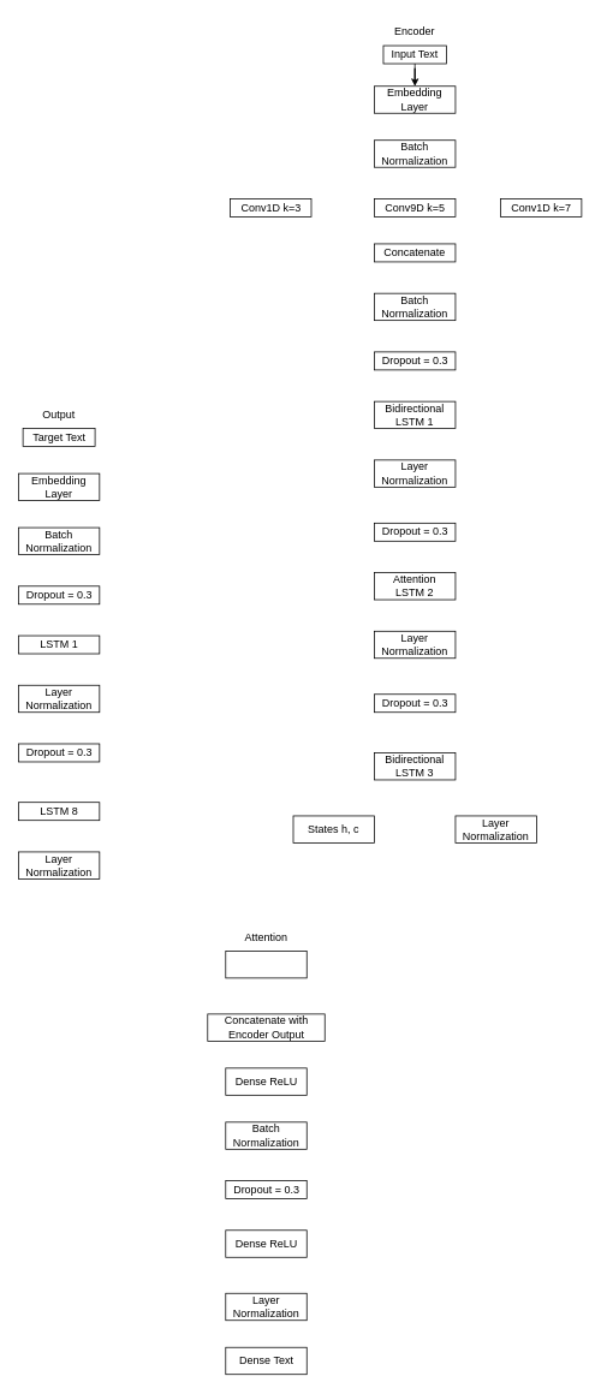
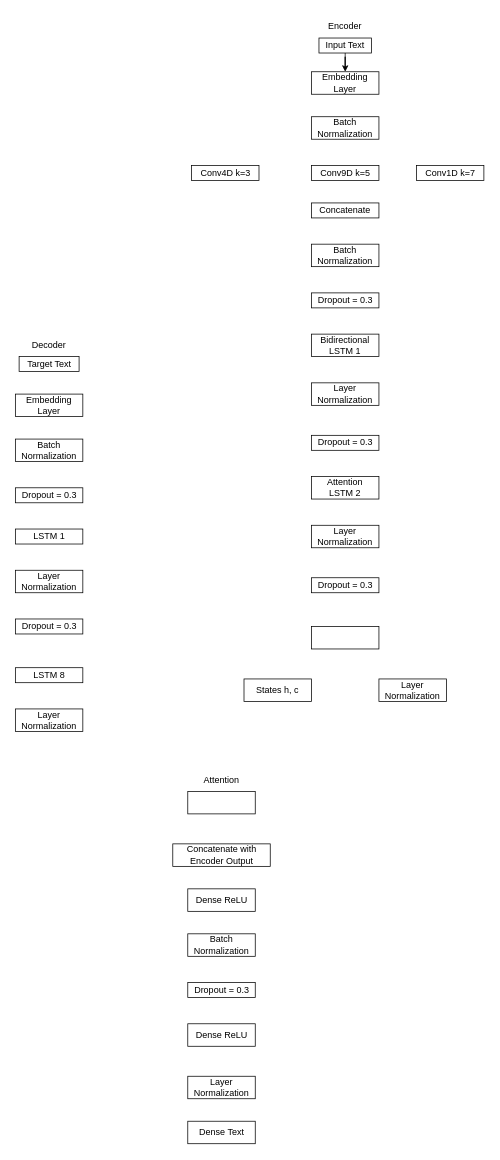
  <mxCell id="0" />
  <mxCell id="1" parent="0" />
  <mxCell id="2" style="edgeStyle=orthogonalEdgeStyle;rounded=0;orthogonalLoop=1;jettySize=auto;html=1;entryX=0.5;entryY=0;entryDx=0;entryDy=0;" edge="1" parent="1" source="3" target="7"><mxGeometry relative="1" as="geometry" /></mxCell>
  <mxCell id="3" value="" style="rounded=0;whiteSpace=wrap;html=1;" parent="1" vertex="1"><mxGeometry x="425" y="50" width="70" height="20" as="geometry" /></mxCell>
  <mxCell id="4" value="Input Text" style="text;html=1;align=center;verticalAlign=middle;whiteSpace=wrap;rounded=0;" vertex="1" parent="1"><mxGeometry x="430" y="45" width="60" height="30" as="geometry" /></mxCell>
  <mxCell id="5" value="Encoder" style="text;html=1;align=center;verticalAlign=middle;whiteSpace=wrap;rounded=0;" vertex="1" parent="1"><mxGeometry x="430" y="20" width="60" height="30" as="geometry" /></mxCell>
  <mxCell id="6" value="" style="rounded=0;whiteSpace=wrap;html=1;" vertex="1" parent="1"><mxGeometry x="415" y="95" width="90" height="30" as="geometry" /></mxCell>
  <mxCell id="7" value="Embedding Layer" style="text;html=1;align=center;verticalAlign=middle;whiteSpace=wrap;rounded=0;" vertex="1" parent="1"><mxGeometry x="430" y="95" width="60" height="30" as="geometry" /></mxCell>
  <mxCell id="8" value="" style="rounded=0;whiteSpace=wrap;html=1;" vertex="1" parent="1"><mxGeometry x="415" y="155" width="90" height="30" as="geometry" /></mxCell>
  <mxCell id="9" value="Batch Normalization" style="text;html=1;align=center;verticalAlign=middle;whiteSpace=wrap;rounded=0;" vertex="1" parent="1"><mxGeometry x="430" y="155" width="60" height="30" as="geometry" /></mxCell>
  <mxCell id="10" value="" style="rounded=0;whiteSpace=wrap;html=1;" vertex="1" parent="1"><mxGeometry x="415" y="220" width="90" height="20" as="geometry" /></mxCell>
  <mxCell id="11" value="Conv9D k=5" style="text;html=1;align=center;verticalAlign=middle;whiteSpace=wrap;rounded=0;" vertex="1" parent="1"><mxGeometry x="422.5" y="215" width="75" height="30" as="geometry" /></mxCell>
  <mxCell id="12" value="" style="rounded=0;whiteSpace=wrap;html=1;" vertex="1" parent="1"><mxGeometry x="555" y="220" width="90" height="20" as="geometry" /></mxCell>
  <mxCell id="13" value="Conv1D k=7" style="text;html=1;align=center;verticalAlign=middle;whiteSpace=wrap;rounded=0;" vertex="1" parent="1"><mxGeometry x="562.5" y="215" width="75" height="30" as="geometry" /></mxCell>
  <mxCell id="14" value="" style="rounded=0;whiteSpace=wrap;html=1;" vertex="1" parent="1"><mxGeometry x="255" y="220" width="90" height="20" as="geometry" /></mxCell>
- <mxCell id="15" value="Conv1D k=3" style="text;html=1;align=center;verticalAlign=middle;whiteSpace=wrap;rounded=0;" vertex="1" parent="1"><mxGeometry x="262.5" y="215" width="75" height="30" as="geometry" /></mxCell>
+ <mxCell id="15" value="Conv4D k=3" style="text;html=1;align=center;verticalAlign=middle;whiteSpace=wrap;rounded=0;" vertex="1" parent="1"><mxGeometry x="262.5" y="215" width="75" height="30" as="geometry" /></mxCell>
  <mxCell id="16" value="" style="rounded=0;whiteSpace=wrap;html=1;" vertex="1" parent="1"><mxGeometry x="415" y="270" width="90" height="20" as="geometry" /></mxCell>
  <mxCell id="17" value="Concatenate" style="text;html=1;align=center;verticalAlign=middle;whiteSpace=wrap;rounded=0;" vertex="1" parent="1"><mxGeometry x="430" y="265" width="60" height="30" as="geometry" /></mxCell>
  <mxCell id="18" value="" style="rounded=0;whiteSpace=wrap;html=1;" vertex="1" parent="1"><mxGeometry x="415" y="325" width="90" height="30" as="geometry" /></mxCell>
  <mxCell id="19" value="Batch Normalization" style="text;html=1;align=center;verticalAlign=middle;whiteSpace=wrap;rounded=0;" vertex="1" parent="1"><mxGeometry x="430" y="325" width="60" height="30" as="geometry" /></mxCell>
  <mxCell id="20" value="" style="rounded=0;whiteSpace=wrap;html=1;" vertex="1" parent="1"><mxGeometry x="415" y="390" width="90" height="20" as="geometry" /></mxCell>
  <mxCell id="21" value="Dropout = 0.3" style="text;html=1;align=center;verticalAlign=middle;whiteSpace=wrap;rounded=0;" vertex="1" parent="1"><mxGeometry x="417.5" y="385" width="85" height="30" as="geometry" /></mxCell>
  <mxCell id="22" value="" style="rounded=0;whiteSpace=wrap;html=1;" vertex="1" parent="1"><mxGeometry x="415" y="445" width="90" height="30" as="geometry" /></mxCell>
  <mxCell id="23" value="Bidirectional LSTM 1" style="text;html=1;align=center;verticalAlign=middle;whiteSpace=wrap;rounded=0;" vertex="1" parent="1"><mxGeometry x="430" y="445" width="60" height="30" as="geometry" /></mxCell>
  <mxCell id="24" value="" style="rounded=0;whiteSpace=wrap;html=1;" vertex="1" parent="1"><mxGeometry x="415" y="510" width="90" height="30" as="geometry" /></mxCell>
  <mxCell id="25" value="Layer Normalization" style="text;html=1;align=center;verticalAlign=middle;whiteSpace=wrap;rounded=0;" vertex="1" parent="1"><mxGeometry x="430" y="510" width="60" height="30" as="geometry" /></mxCell>
  <mxCell id="26" value="" style="rounded=0;whiteSpace=wrap;html=1;" vertex="1" parent="1"><mxGeometry x="415" y="580" width="90" height="20" as="geometry" /></mxCell>
  <mxCell id="27" value="Dropout = 0.3" style="text;html=1;align=center;verticalAlign=middle;whiteSpace=wrap;rounded=0;" vertex="1" parent="1"><mxGeometry x="417.5" y="575" width="85" height="30" as="geometry" /></mxCell>
  <mxCell id="28" value="" style="rounded=0;whiteSpace=wrap;html=1;" vertex="1" parent="1"><mxGeometry x="415" y="635" width="90" height="30" as="geometry" /></mxCell>
  <mxCell id="29" value="Attention LSTM 2" style="text;html=1;align=center;verticalAlign=middle;whiteSpace=wrap;rounded=0;" vertex="1" parent="1"><mxGeometry x="430" y="635" width="60" height="30" as="geometry" /></mxCell>
  <mxCell id="30" value="" style="rounded=0;whiteSpace=wrap;html=1;" vertex="1" parent="1"><mxGeometry x="415" y="700" width="90" height="30" as="geometry" /></mxCell>
  <mxCell id="31" value="Layer Normalization" style="text;html=1;align=center;verticalAlign=middle;whiteSpace=wrap;rounded=0;" vertex="1" parent="1"><mxGeometry x="430" y="700" width="60" height="30" as="geometry" /></mxCell>
  <mxCell id="32" value="" style="rounded=0;whiteSpace=wrap;html=1;" vertex="1" parent="1"><mxGeometry x="415" y="770" width="90" height="20" as="geometry" /></mxCell>
  <mxCell id="33" value="Dropout = 0.3" style="text;html=1;align=center;verticalAlign=middle;whiteSpace=wrap;rounded=0;" vertex="1" parent="1"><mxGeometry x="417.5" y="765" width="85" height="30" as="geometry" /></mxCell>
  <mxCell id="34" value="" style="rounded=0;whiteSpace=wrap;html=1;" vertex="1" parent="1"><mxGeometry x="415" y="835" width="90" height="30" as="geometry" /></mxCell>
- <mxCell id="35" value="Bidirectional LSTM 3" style="text;html=1;align=center;verticalAlign=middle;whiteSpace=wrap;rounded=0;" vertex="1" parent="1"><mxGeometry x="430" y="835" width="60" height="30" as="geometry" /></mxCell>
  <mxCell id="36" value="" style="rounded=0;whiteSpace=wrap;html=1;" vertex="1" parent="1"><mxGeometry x="325" y="905" width="90" height="30" as="geometry" /></mxCell>
  <mxCell id="37" value="States h, c" style="text;html=1;align=center;verticalAlign=middle;whiteSpace=wrap;rounded=0;" vertex="1" parent="1"><mxGeometry x="340" y="905" width="60" height="30" as="geometry" /></mxCell>
  <mxCell id="38" value="" style="rounded=0;whiteSpace=wrap;html=1;" vertex="1" parent="1"><mxGeometry x="505" y="905" width="90" height="30" as="geometry" /></mxCell>
  <mxCell id="39" value="Layer Normalization" style="text;html=1;align=center;verticalAlign=middle;whiteSpace=wrap;rounded=0;" vertex="1" parent="1"><mxGeometry x="520" y="905" width="60" height="30" as="geometry" /></mxCell>
  <mxCell id="40" value="" style="rounded=0;whiteSpace=wrap;html=1;" vertex="1" parent="1"><mxGeometry x="25" y="475" width="80" height="20" as="geometry" /></mxCell>
  <mxCell id="41" value="Target Text" style="text;html=1;align=center;verticalAlign=middle;whiteSpace=wrap;rounded=0;" vertex="1" parent="1"><mxGeometry x="32.5" y="470" width="65" height="30" as="geometry" /></mxCell>
- <mxCell id="42" value="Output" style="text;html=1;align=center;verticalAlign=middle;whiteSpace=wrap;rounded=0;" vertex="1" parent="1"><mxGeometry x="35" y="445" width="60" height="30" as="geometry" /></mxCell>
+ <mxCell id="42" value="Decoder" style="text;html=1;align=center;verticalAlign=middle;whiteSpace=wrap;rounded=0;" vertex="1" parent="1"><mxGeometry x="35" y="445" width="60" height="30" as="geometry" /></mxCell>
  <mxCell id="43" value="" style="rounded=0;whiteSpace=wrap;html=1;" vertex="1" parent="1"><mxGeometry x="20" y="525" width="90" height="30" as="geometry" /></mxCell>
  <mxCell id="44" value="Embedding Layer" style="text;html=1;align=center;verticalAlign=middle;whiteSpace=wrap;rounded=0;" vertex="1" parent="1"><mxGeometry x="35" y="525" width="60" height="30" as="geometry" /></mxCell>
  <mxCell id="45" value="" style="rounded=0;whiteSpace=wrap;html=1;" vertex="1" parent="1"><mxGeometry x="20" y="585" width="90" height="30" as="geometry" /></mxCell>
  <mxCell id="46" value="Batch Normalization" style="text;html=1;align=center;verticalAlign=middle;whiteSpace=wrap;rounded=0;" vertex="1" parent="1"><mxGeometry x="35" y="585" width="60" height="30" as="geometry" /></mxCell>
  <mxCell id="47" value="" style="rounded=0;whiteSpace=wrap;html=1;" vertex="1" parent="1"><mxGeometry x="20" y="650" width="90" height="20" as="geometry" /></mxCell>
  <mxCell id="48" value="Dropout = 0.3" style="text;html=1;align=center;verticalAlign=middle;whiteSpace=wrap;rounded=0;" vertex="1" parent="1"><mxGeometry x="22.5" y="645" width="85" height="30" as="geometry" /></mxCell>
  <mxCell id="49" value="" style="rounded=0;whiteSpace=wrap;html=1;" vertex="1" parent="1"><mxGeometry x="20" y="705" width="90" height="20" as="geometry" /></mxCell>
  <mxCell id="50" value="LSTM 1" style="text;html=1;align=center;verticalAlign=middle;whiteSpace=wrap;rounded=0;" vertex="1" parent="1"><mxGeometry x="22.5" y="700" width="85" height="30" as="geometry" /></mxCell>
  <mxCell id="51" value="" style="rounded=0;whiteSpace=wrap;html=1;" vertex="1" parent="1"><mxGeometry x="20" y="760" width="90" height="30" as="geometry" /></mxCell>
  <mxCell id="52" value="Layer Normalization" style="text;html=1;align=center;verticalAlign=middle;whiteSpace=wrap;rounded=0;" vertex="1" parent="1"><mxGeometry x="35" y="760" width="60" height="30" as="geometry" /></mxCell>
  <mxCell id="53" value="" style="rounded=0;whiteSpace=wrap;html=1;" vertex="1" parent="1"><mxGeometry x="20" y="825" width="90" height="20" as="geometry" /></mxCell>
  <mxCell id="54" value="Dropout = 0.3" style="text;html=1;align=center;verticalAlign=middle;whiteSpace=wrap;rounded=0;" vertex="1" parent="1"><mxGeometry x="22.5" y="820" width="85" height="30" as="geometry" /></mxCell>
  <mxCell id="55" value="" style="rounded=0;whiteSpace=wrap;html=1;" vertex="1" parent="1"><mxGeometry x="20" y="890" width="90" height="20" as="geometry" /></mxCell>
  <mxCell id="56" value="LSTM 8" style="text;html=1;align=center;verticalAlign=middle;whiteSpace=wrap;rounded=0;" vertex="1" parent="1"><mxGeometry x="22.5" y="885" width="85" height="30" as="geometry" /></mxCell>
  <mxCell id="57" value="" style="rounded=0;whiteSpace=wrap;html=1;" vertex="1" parent="1"><mxGeometry x="20" y="945" width="90" height="30" as="geometry" /></mxCell>
  <mxCell id="58" value="Layer Normalization" style="text;html=1;align=center;verticalAlign=middle;whiteSpace=wrap;rounded=0;" vertex="1" parent="1"><mxGeometry x="35" y="945" width="60" height="30" as="geometry" /></mxCell>
  <mxCell id="59" value="" style="rounded=0;whiteSpace=wrap;html=1;" vertex="1" parent="1"><mxGeometry x="250" y="1055" width="90" height="30" as="geometry" /></mxCell>
  <mxCell id="60" value="Attention" style="text;html=1;align=center;verticalAlign=middle;whiteSpace=wrap;rounded=0;" vertex="1" parent="1"><mxGeometry x="265" y="1025" width="60" height="30" as="geometry" /></mxCell>
  <mxCell id="61" value="" style="rounded=0;whiteSpace=wrap;html=1;" vertex="1" parent="1"><mxGeometry x="230" y="1125" width="130" height="30" as="geometry" /></mxCell>
  <mxCell id="62" value="Concatenate with Encoder Output" style="text;html=1;align=center;verticalAlign=middle;whiteSpace=wrap;rounded=0;" vertex="1" parent="1"><mxGeometry x="247.5" y="1125" width="95" height="30" as="geometry" /></mxCell>
  <mxCell id="63" value="" style="rounded=0;whiteSpace=wrap;html=1;" vertex="1" parent="1"><mxGeometry x="250" y="1185" width="90" height="30" as="geometry" /></mxCell>
  <mxCell id="64" value="Dense ReLU" style="text;html=1;align=center;verticalAlign=middle;whiteSpace=wrap;rounded=0;" vertex="1" parent="1"><mxGeometry x="257.5" y="1185" width="75" height="30" as="geometry" /></mxCell>
  <mxCell id="65" value="" style="rounded=0;whiteSpace=wrap;html=1;" vertex="1" parent="1"><mxGeometry x="250" y="1245" width="90" height="30" as="geometry" /></mxCell>
  <mxCell id="66" value="Batch Normalization" style="text;html=1;align=center;verticalAlign=middle;whiteSpace=wrap;rounded=0;" vertex="1" parent="1"><mxGeometry x="265" y="1245" width="60" height="30" as="geometry" /></mxCell>
  <mxCell id="67" value="" style="rounded=0;whiteSpace=wrap;html=1;" vertex="1" parent="1"><mxGeometry x="250" y="1310" width="90" height="20" as="geometry" /></mxCell>
  <mxCell id="68" value="Dropout = 0.3" style="text;html=1;align=center;verticalAlign=middle;whiteSpace=wrap;rounded=0;" vertex="1" parent="1"><mxGeometry x="252.5" y="1305" width="85" height="30" as="geometry" /></mxCell>
  <mxCell id="69" value="" style="rounded=0;whiteSpace=wrap;html=1;" vertex="1" parent="1"><mxGeometry x="250" y="1365" width="90" height="30" as="geometry" /></mxCell>
  <mxCell id="70" value="Dense ReLU" style="text;html=1;align=center;verticalAlign=middle;whiteSpace=wrap;rounded=0;" vertex="1" parent="1"><mxGeometry x="257.5" y="1365" width="75" height="30" as="geometry" /></mxCell>
  <mxCell id="71" value="" style="rounded=0;whiteSpace=wrap;html=1;" vertex="1" parent="1"><mxGeometry x="250" y="1435" width="90" height="30" as="geometry" /></mxCell>
  <mxCell id="72" value="Layer Normalization" style="text;html=1;align=center;verticalAlign=middle;whiteSpace=wrap;rounded=0;" vertex="1" parent="1"><mxGeometry x="265" y="1435" width="60" height="30" as="geometry" /></mxCell>
  <mxCell id="73" value="" style="rounded=0;whiteSpace=wrap;html=1;" vertex="1" parent="1"><mxGeometry x="250" y="1495" width="90" height="30" as="geometry" /></mxCell>
  <mxCell id="74" value="Dense Text" style="text;html=1;align=center;verticalAlign=middle;whiteSpace=wrap;rounded=0;" vertex="1" parent="1"><mxGeometry x="257.5" y="1495" width="75" height="30" as="geometry" /></mxCell>
